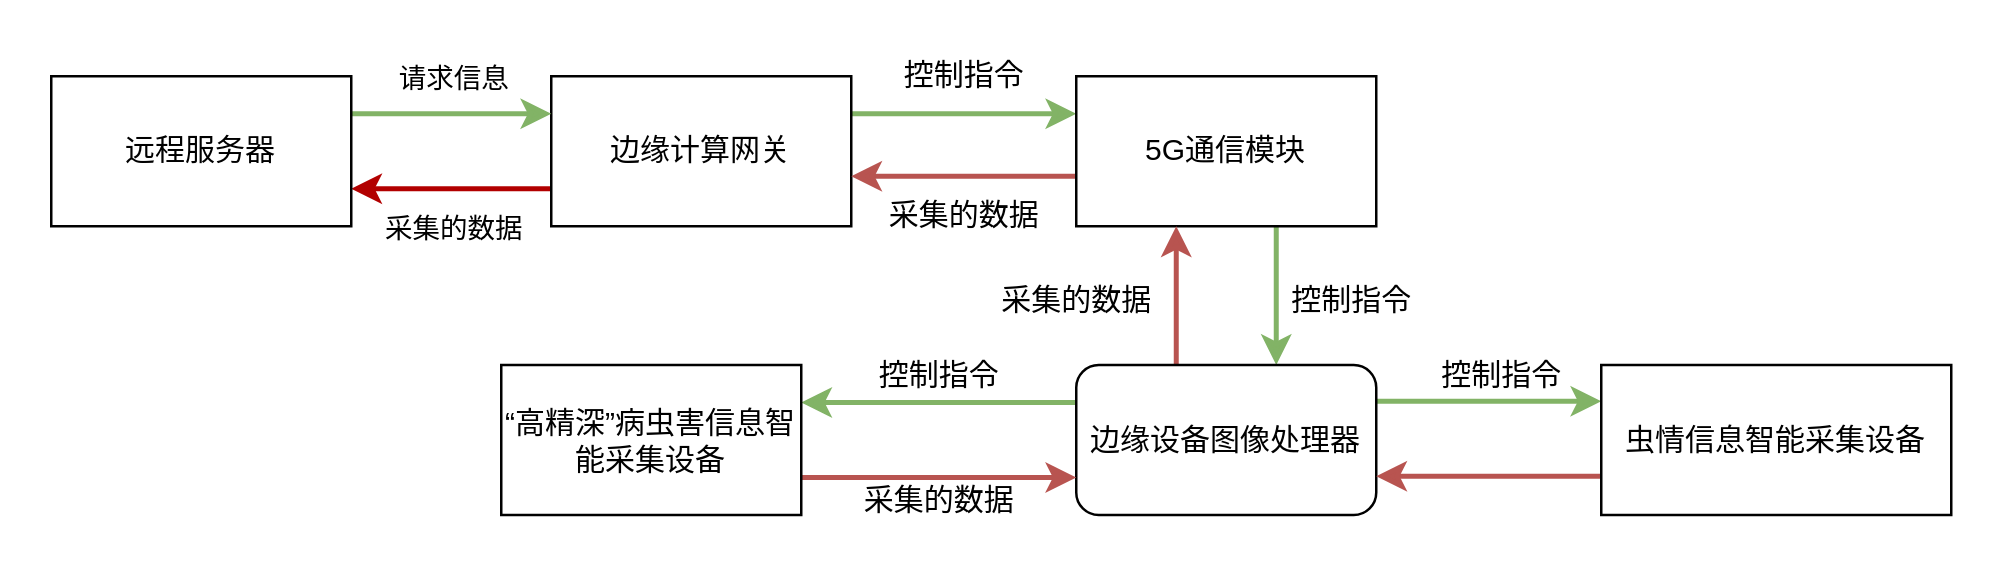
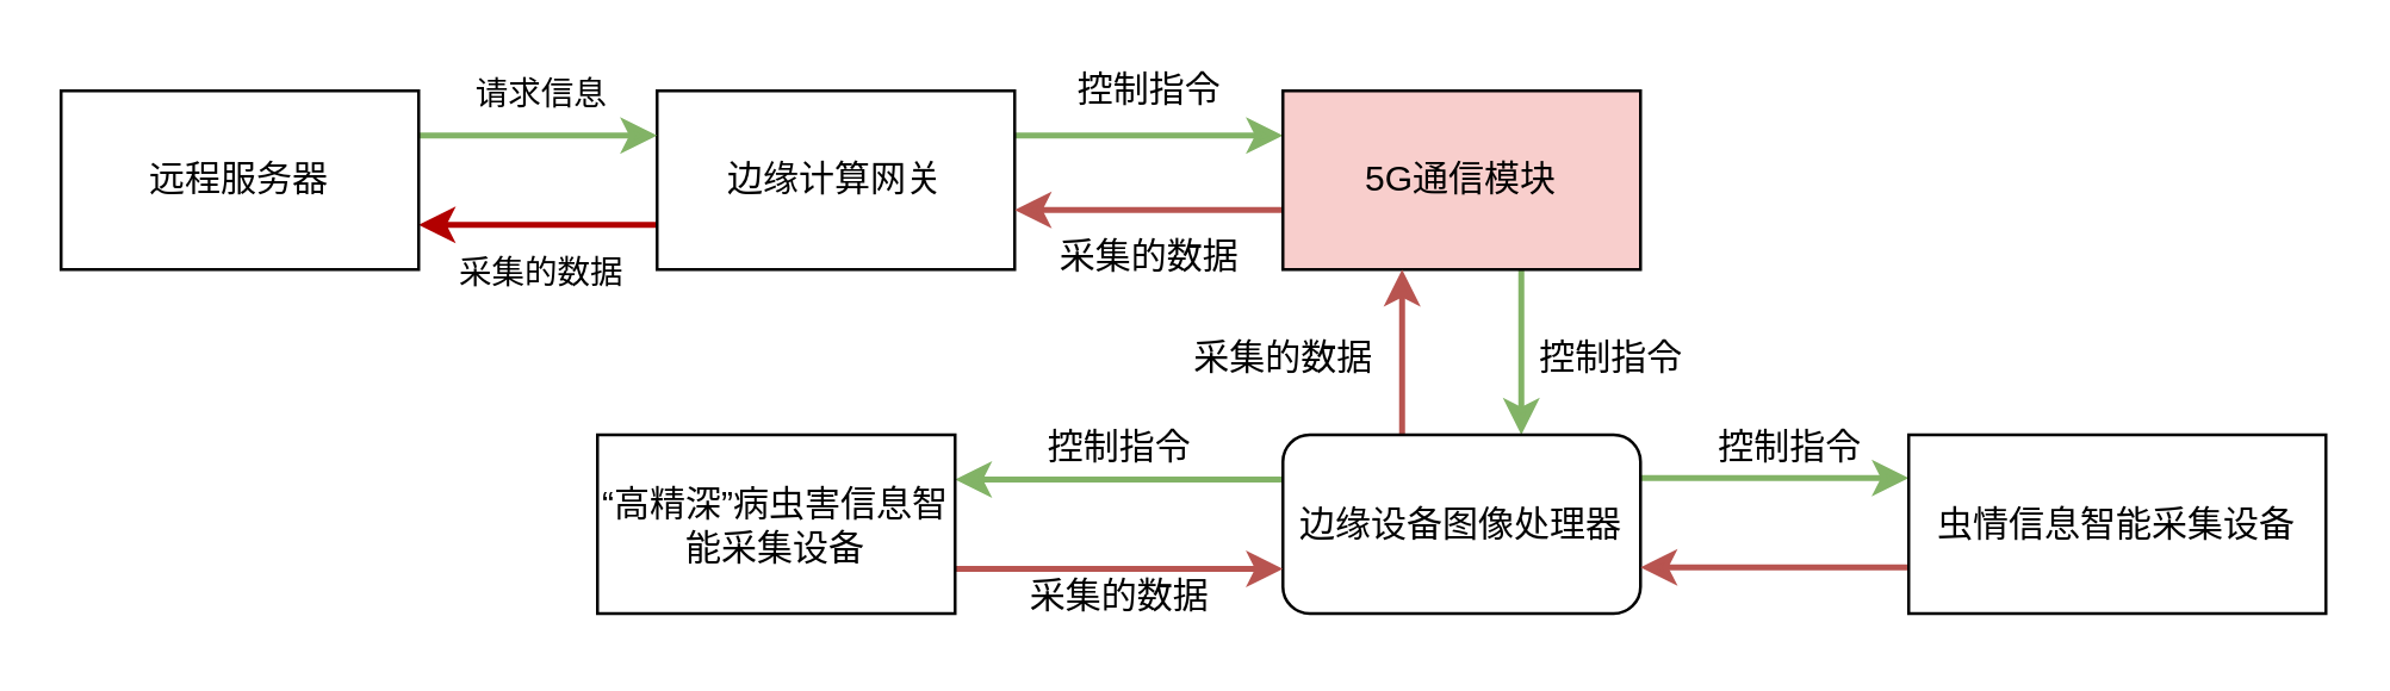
  <mxCell id="0" />
  <mxCell id="1" parent="0" />
  <mxCell id="2" value="" style="edgeStyle=orthogonalEdgeStyle;rounded=0;orthogonalLoop=1;jettySize=auto;html=1;fillColor=#e51400;strokeColor=#B20000;strokeWidth=2;exitX=0;exitY=0.75;exitDx=0;exitDy=0;entryX=1;entryY=0.75;entryDx=0;entryDy=0;" edge="1" parent="1" source="5" target="8"><mxGeometry relative="1" as="geometry"><mxPoint x="160" y="85" as="sourcePoint" /><mxPoint x="80" y="85" as="targetPoint" /><Array as="points" /></mxGeometry></mxCell>
  <mxCell id="3" value="采集的数据" style="edgeLabel;html=1;align=center;verticalAlign=middle;resizable=0;points=[];" vertex="1" connectable="0" parent="2"><mxGeometry x="-0.211" y="4" relative="1" as="geometry"><mxPoint x="-8" y="11" as="offset" /></mxGeometry></mxCell>
  <mxCell id="4" value="" style="edgeStyle=orthogonalEdgeStyle;rounded=0;orthogonalLoop=1;jettySize=auto;html=1;strokeWidth=2;fillColor=#d5e8d4;gradientColor=#97d077;strokeColor=#82b366;exitX=1;exitY=0.25;exitDx=0;exitDy=0;entryX=0;entryY=0.25;entryDx=0;entryDy=0;" edge="1" parent="1" source="5" target="11"><mxGeometry relative="1" as="geometry"><mxPoint x="480" y="45" as="targetPoint" /><Array as="points" /></mxGeometry></mxCell>
  <mxCell id="5" value="边缘计算网关" style="rounded=0;whiteSpace=wrap;html=1;" vertex="1" parent="1"><mxGeometry x="220" y="30" width="120" height="60" as="geometry" /></mxCell>
  <mxCell id="6" value="" style="edgeStyle=orthogonalEdgeStyle;rounded=0;orthogonalLoop=1;jettySize=auto;html=1;strokeWidth=2;fillColor=#d5e8d4;strokeColor=#82b366;gradientColor=#97d077;exitX=1;exitY=0.25;exitDx=0;exitDy=0;entryX=0;entryY=0.25;entryDx=0;entryDy=0;" edge="1" parent="1" source="8" target="5"><mxGeometry relative="1" as="geometry"><mxPoint x="310" y="-50" as="sourcePoint" /><mxPoint x="210" y="-30" as="targetPoint" /><Array as="points"><mxPoint x="190" y="45" /><mxPoint x="190" y="45" /></Array></mxGeometry></mxCell>
  <mxCell id="7" value="请求信息" style="edgeLabel;html=1;align=center;verticalAlign=middle;resizable=0;points=[];" vertex="1" connectable="0" parent="6"><mxGeometry x="0.211" y="-4" relative="1" as="geometry"><mxPoint x="-8" y="-19" as="offset" /></mxGeometry></mxCell>
  <mxCell id="8" value="远程服务器" style="rounded=0;whiteSpace=wrap;html=1;" vertex="1" parent="1"><mxGeometry x="20" y="30" width="120" height="60" as="geometry" /></mxCell>
  <mxCell id="9" value="" style="edgeStyle=orthogonalEdgeStyle;rounded=0;orthogonalLoop=1;jettySize=auto;html=1;strokeWidth=2;fillColor=#f8cecc;gradientColor=#ea6b66;strokeColor=#b85450;" edge="1" parent="1" source="11" target="5"><mxGeometry relative="1" as="geometry"><Array as="points"><mxPoint x="390" y="70" /><mxPoint x="390" y="70" /></Array></mxGeometry></mxCell>
  <mxCell id="10" value="" style="edgeStyle=orthogonalEdgeStyle;rounded=0;orthogonalLoop=1;jettySize=auto;html=1;strokeWidth=2;fillColor=#d5e8d4;gradientColor=#97d077;strokeColor=#82b366;" edge="1" parent="1" source="11" target="17"><mxGeometry relative="1" as="geometry"><Array as="points"><mxPoint x="510" y="120" /><mxPoint x="510" y="120" /></Array></mxGeometry></mxCell>
- <mxCell id="11" value="5G通信模块" style="rounded=0;whiteSpace=wrap;html=1;" vertex="1" parent="1"><mxGeometry x="430" y="30" width="120" height="60" as="geometry" /></mxCell>
+ <mxCell id="11" value="5G通信模块" style="rounded=0;whiteSpace=wrap;html=1;fillColor=#f8cecc;" vertex="1" parent="1"><mxGeometry x="430" y="30" width="120" height="60" as="geometry" /></mxCell>
  <mxCell id="12" value="控制指令" style="text;html=1;align=center;verticalAlign=middle;resizable=0;points=[];autosize=1;strokeColor=none;fillColor=none;" vertex="1" parent="1"><mxGeometry x="355" y="20" width="60" height="20" as="geometry" /></mxCell>
  <mxCell id="13" value="采集的数据" style="text;html=1;align=center;verticalAlign=middle;resizable=0;points=[];autosize=1;strokeColor=none;fillColor=none;" vertex="1" parent="1"><mxGeometry x="345" y="76" width="80" height="20" as="geometry" /></mxCell>
  <mxCell id="14" value="" style="edgeStyle=orthogonalEdgeStyle;rounded=0;orthogonalLoop=1;jettySize=auto;html=1;strokeWidth=2;fillColor=#d5e8d4;gradientColor=#97d077;strokeColor=#82b366;" edge="1" parent="1" source="17" target="21"><mxGeometry relative="1" as="geometry"><Array as="points"><mxPoint x="610" y="160" /><mxPoint x="610" y="160" /></Array></mxGeometry></mxCell>
  <mxCell id="15" value="" style="edgeStyle=orthogonalEdgeStyle;rounded=0;orthogonalLoop=1;jettySize=auto;html=1;strokeWidth=2;fillColor=#d5e8d4;gradientColor=#97d077;strokeColor=#82b366;entryX=1;entryY=0.25;entryDx=0;entryDy=0;exitX=0;exitY=0.25;exitDx=0;exitDy=0;" edge="1" parent="1" source="17" target="24"><mxGeometry relative="1" as="geometry"><mxPoint x="390" y="120" as="sourcePoint" /><Array as="points" /></mxGeometry></mxCell>
  <mxCell id="16" value="" style="edgeStyle=orthogonalEdgeStyle;rounded=0;orthogonalLoop=1;jettySize=auto;html=1;strokeWidth=2;fillColor=#f8cecc;gradientColor=#ea6b66;strokeColor=#b85450;" edge="1" parent="1" source="17" target="11"><mxGeometry relative="1" as="geometry"><Array as="points"><mxPoint x="470" y="120" /><mxPoint x="470" y="120" /></Array></mxGeometry></mxCell>
  <mxCell id="17" value="边缘设备图像处理器" style="whiteSpace=wrap;html=1;rounded=1;" vertex="1" parent="1"><mxGeometry x="430" y="145.5" width="120" height="60" as="geometry" /></mxCell>
  <mxCell id="18" value="采集的数据" style="text;html=1;align=center;verticalAlign=middle;resizable=0;points=[];autosize=1;strokeColor=none;fillColor=none;" vertex="1" parent="1"><mxGeometry x="390" y="110" width="80" height="20" as="geometry" /></mxCell>
  <mxCell id="19" value="控制指令" style="text;html=1;align=center;verticalAlign=middle;resizable=0;points=[];autosize=1;strokeColor=none;fillColor=none;" vertex="1" parent="1"><mxGeometry x="510" y="110" width="60" height="20" as="geometry" /></mxCell>
  <mxCell id="20" value="" style="edgeStyle=orthogonalEdgeStyle;rounded=0;orthogonalLoop=1;jettySize=auto;html=1;strokeWidth=2;fillColor=#f8cecc;gradientColor=#ea6b66;strokeColor=#b85450;" edge="1" parent="1" source="21" target="17"><mxGeometry relative="1" as="geometry"><Array as="points"><mxPoint x="580" y="190" /><mxPoint x="580" y="190" /></Array></mxGeometry></mxCell>
  <mxCell id="21" value="虫情信息智能采集设备" style="rounded=0;whiteSpace=wrap;html=1;" vertex="1" parent="1"><mxGeometry x="640" y="145.5" width="140" height="60" as="geometry" /></mxCell>
  <mxCell id="22" value="控制指令" style="text;html=1;align=center;verticalAlign=middle;resizable=0;points=[];autosize=1;strokeColor=none;fillColor=none;" vertex="1" parent="1"><mxGeometry x="570" y="140" width="60" height="20" as="geometry" /></mxCell>
  <mxCell id="23" value="" style="edgeStyle=orthogonalEdgeStyle;rounded=0;orthogonalLoop=1;jettySize=auto;html=1;strokeWidth=2;fillColor=#f8cecc;gradientColor=#ea6b66;strokeColor=#b85450;entryX=0;entryY=0.75;entryDx=0;entryDy=0;exitX=1;exitY=0.75;exitDx=0;exitDy=0;" edge="1" parent="1" source="24" target="17"><mxGeometry relative="1" as="geometry"><Array as="points"><mxPoint x="390" y="191" /><mxPoint x="390" y="191" /></Array></mxGeometry></mxCell>
  <mxCell id="24" value="“高精深”病虫害信息智能采集设备" style="rounded=0;whiteSpace=wrap;html=1;" vertex="1" parent="1"><mxGeometry x="200" y="145.5" width="120" height="60" as="geometry" /></mxCell>
  <mxCell id="25" value="采集的数据" style="text;html=1;align=center;verticalAlign=middle;resizable=0;points=[];autosize=1;strokeColor=none;fillColor=none;" vertex="1" parent="1"><mxGeometry x="335" y="190" width="80" height="20" as="geometry" /></mxCell>
  <mxCell id="26" value="控制指令" style="text;html=1;align=center;verticalAlign=middle;resizable=0;points=[];autosize=1;strokeColor=none;fillColor=none;" vertex="1" parent="1"><mxGeometry x="345" y="140" width="60" height="20" as="geometry" /></mxCell>
